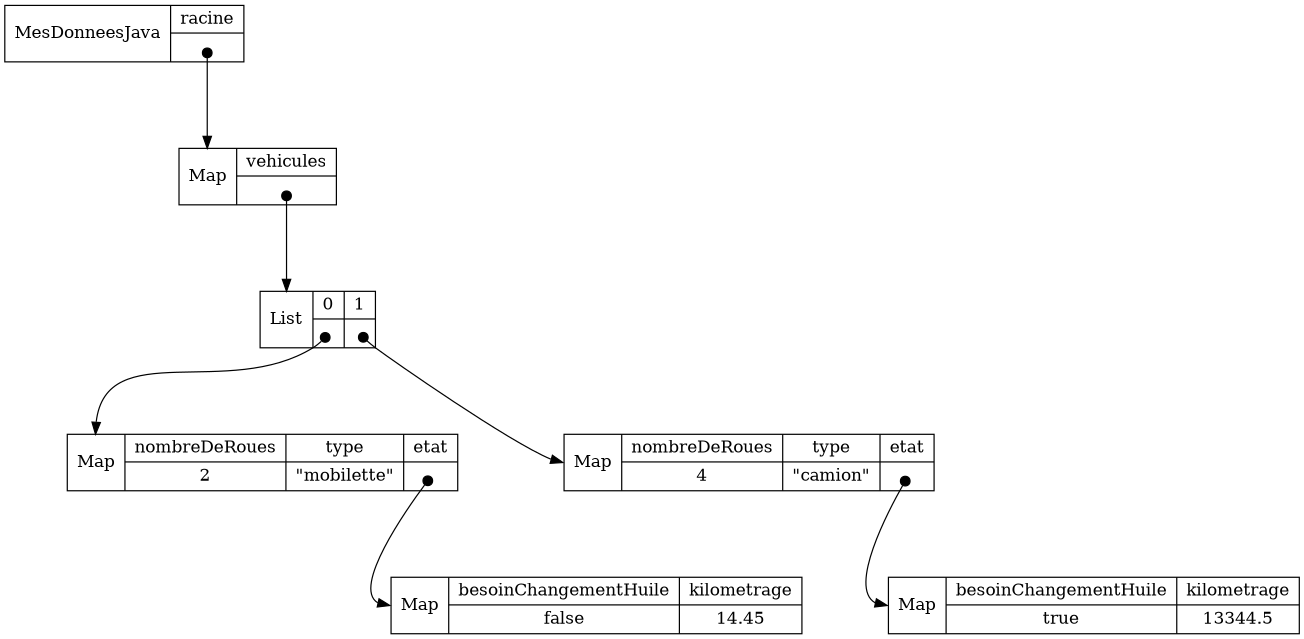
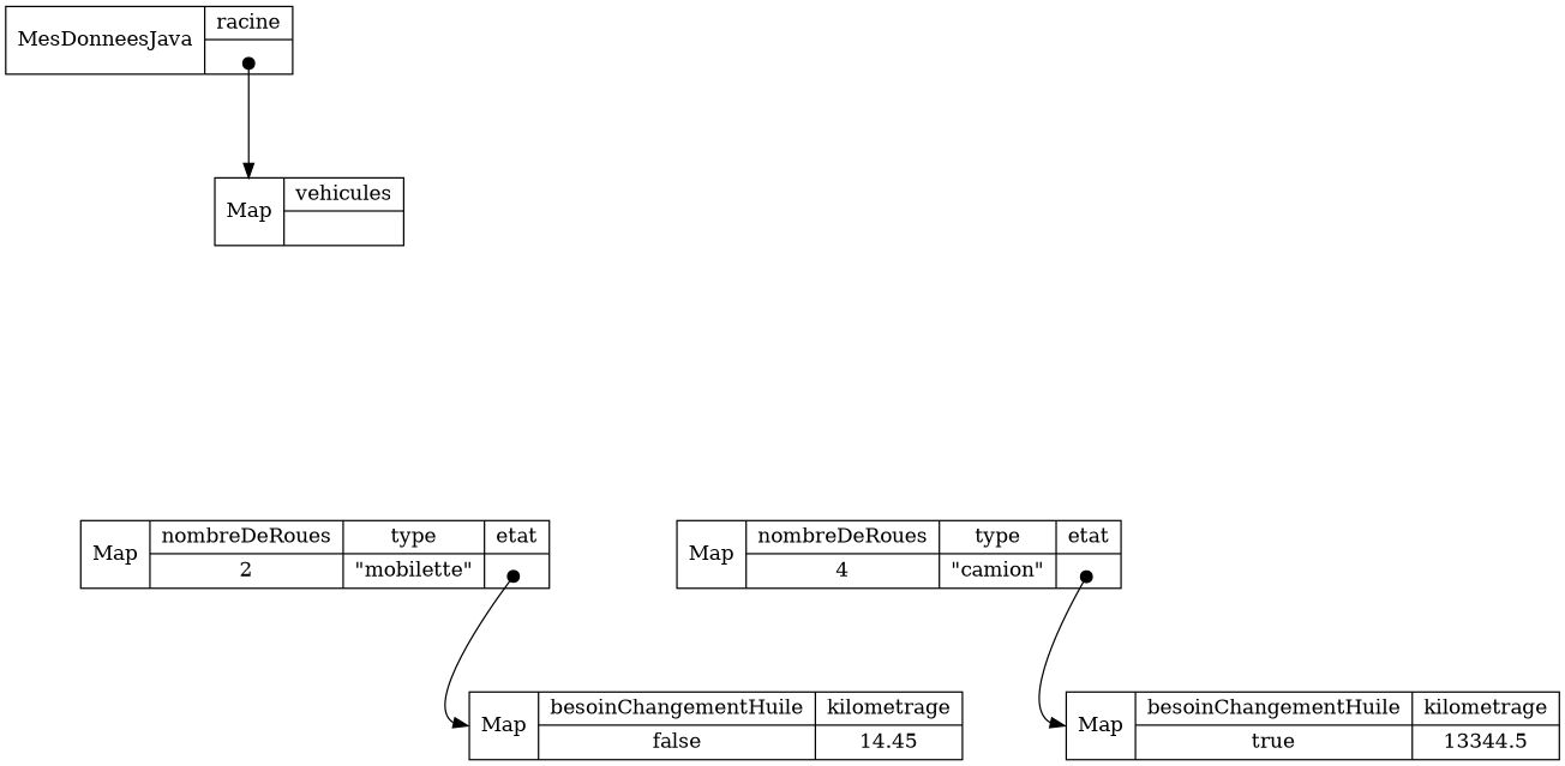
  digraph {
    compound=true
    nodesep=1.0
    rankdir=TB
    ranksep=1.0
    node [fillcolor=white shape=record style=filled]
    edge [arrowtail=dot dir=both headport=_C tailclip=false tailport="etat_etat:c"]
    n1 [label="<_C>MesDonneesJava|{racine|<racine_racine>}"]
    n2 [label="<_C>Map|{vehicules|<vehicules_vehicules>}"]
-   n3 [label="<_C>List|{0|<0_0>}|{1|<1_1>}"]
    n4 [label="<_C>Map|{nombreDeRoues|2}|{type|\"mobilette\"}|{etat|<etat_etat>}"]
    n5 [label="<_C>Map|{nombreDeRoues|4}|{type|\"camion\"}|{etat|<etat_etat>}"]
    n6 [label="<_C>Map|{besoinChangementHuile|false}|{kilometrage|14.45}"]
    n7 [label="<_C>Map|{besoinChangementHuile|true}|{kilometrage|13344.5}"]
    n1 -> n2 [tailport="racine_racine:c"]
-   n2 -> n3 [tailport="vehicules_vehicules:c"]
-   n3 -> n4 [tailport="0_0:c"]
-   n3 -> n5 [tailport="1_1:c"]
    n4 -> n6
    n5 -> n7
  }
